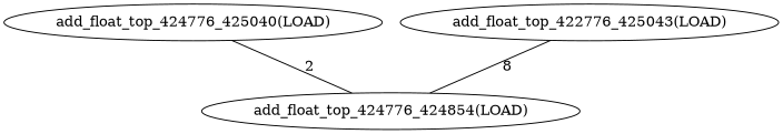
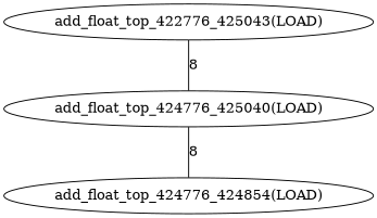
  graph {
    n1 [label="add_float_top_424776_424854(LOAD)"]
    n2 [label="add_float_top_424776_425040(LOAD)"]
    n3 [label="add_float_top_422776_425043(LOAD)"]
-   n2 -- n1 [label=2]
-   n3 -- n1 [label=8]
+   n2 -- n1 [label=8]
+   n3 -- n2 [label=8]
  }
